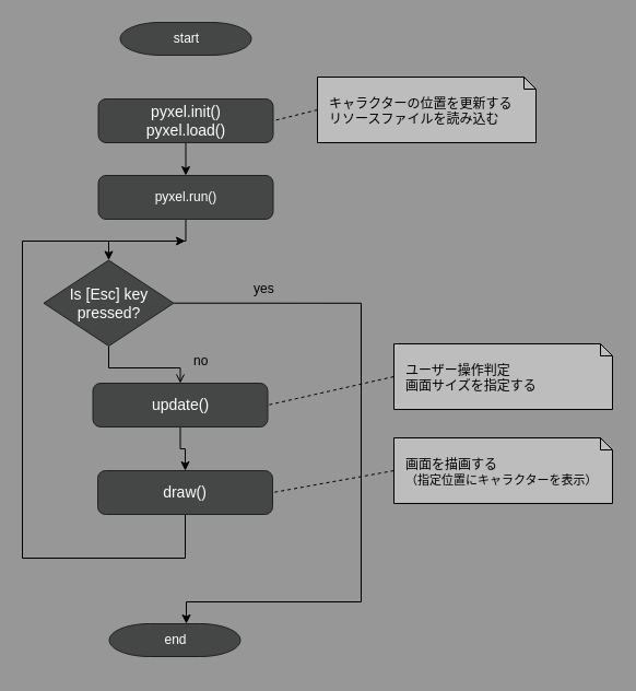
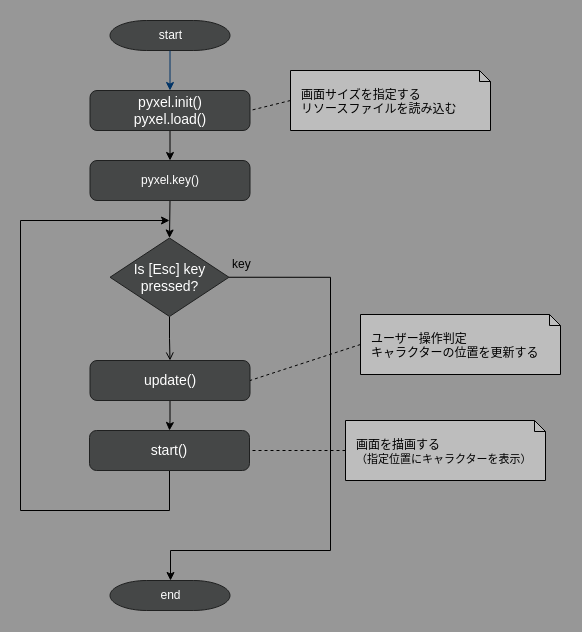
  <mxCell id="0" />
  <mxCell id="1" parent="0" />
  <mxCell id="2" value="start" style="shape=mxgraph.flowchart.terminator;strokeWidth=1;gradientColor=none;gradientDirection=north;fontStyle=0;html=1;fillColor=#454747;fontColor=#FFFFFF;strokeColor=#1F2020;" parent="1" vertex="1"><mxGeometry x="109.5" y="20" width="120" height="30" as="geometry" /></mxCell>
+ <mxCell id="3" style="fontStyle=1;strokeColor=#003366;strokeWidth=1;html=1;entryX=0.5;entryY=0;entryDx=0;entryDy=0;" parent="1" source="2" target="8" edge="1"><mxGeometry relative="1" as="geometry"><mxPoint x="150" y="90" as="targetPoint" /></mxGeometry></mxCell>
  <mxCell id="4" style="edgeStyle=orthogonalEdgeStyle;rounded=0;orthogonalLoop=1;jettySize=auto;html=1;exitX=1;exitY=0.5;exitDx=0;exitDy=0;exitPerimeter=0;" parent="1" source="15" target="9" edge="1"><mxGeometry relative="1" as="geometry"><mxPoint x="380" y="590" as="targetPoint" /><Array as="points"><mxPoint x="330" y="277" /><mxPoint x="330" y="550" /><mxPoint x="170" y="550" /></Array></mxGeometry></mxCell>
- <mxCell id="5" value="yes" style="text;fontStyle=0;html=1;strokeColor=none;gradientColor=none;fillColor=none;strokeWidth=2;" parent="1" vertex="1"><mxGeometry x="229.5" y="250" width="40" height="26" as="geometry" /></mxCell>
- <mxCell id="6" value="no" style="text;fontStyle=0;html=1;strokeColor=none;gradientColor=none;fillColor=none;strokeWidth=2;" parent="1" vertex="1"><mxGeometry x="175" y="316" width="40" height="26" as="geometry" /></mxCell>
+ <mxCell id="5" value="key" style="text;fontStyle=0;html=1;strokeColor=none;gradientColor=none;fillColor=none;strokeWidth=2;" parent="1" vertex="1"><mxGeometry x="229.5" y="250" width="40" height="26" as="geometry" /></mxCell>
  <mxCell id="7" style="edgeStyle=orthogonalEdgeStyle;rounded=0;orthogonalLoop=1;jettySize=auto;html=1;exitX=0.5;exitY=1;exitDx=0;exitDy=0;entryX=0.5;entryY=0;entryDx=0;entryDy=0;" parent="1" source="8" target="17" edge="1"><mxGeometry relative="1" as="geometry" /></mxCell>
  <mxCell id="8" value="&lt;div style=&quot;font-size: 14px;&quot;&gt;pyxel.init()&lt;/div&gt;&lt;div style=&quot;font-size: 14px;&quot;&gt;pyxel.load()&lt;/div&gt;" style="rounded=1;whiteSpace=wrap;html=1;absoluteArcSize=1;arcSize=14;strokeWidth=1;fontSize=14;fontColor=#FFFFFF;fillColor=#454747;strokeColor=#1F2020;" parent="1" vertex="1"><mxGeometry x="89.5" y="90" width="160" height="40" as="geometry" /></mxCell>
- <mxCell id="9" value="end" style="shape=mxgraph.flowchart.terminator;strokeWidth=1;gradientColor=none;gradientDirection=north;fontStyle=0;html=1;fillColor=#454747;strokeColor=#1F2020;fontColor=#FFFFFF;" parent="1" vertex="1"><mxGeometry x="99.5" y="570" width="120" height="30" as="geometry" /></mxCell>
+ <mxCell id="9" value="end" style="shape=mxgraph.flowchart.terminator;strokeWidth=1;gradientColor=none;gradientDirection=north;fontStyle=0;html=1;fillColor=#454747;strokeColor=#1F2020;fontColor=#FFFFFF;" parent="1" vertex="1"><mxGeometry x="109.5" y="580" width="120" height="30" as="geometry" /></mxCell>
  <mxCell id="10" style="edgeStyle=orthogonalEdgeStyle;rounded=0;orthogonalLoop=1;jettySize=auto;html=1;exitX=0.5;exitY=1;exitDx=0;exitDy=0;" parent="1" source="11" target="13" edge="1"><mxGeometry relative="1" as="geometry" /></mxCell>
- <mxCell id="11" value="update()" style="rounded=1;whiteSpace=wrap;html=1;absoluteArcSize=1;arcSize=14;strokeWidth=1;fontSize=14;fillColor=#454747;strokeColor=#1F2020;fontColor=#FFFFFF;" parent="1" vertex="1"><mxGeometry x="84.5" y="350" width="160" height="40" as="geometry" /></mxCell>
+ <mxCell id="11" value="update()" style="rounded=1;whiteSpace=wrap;html=1;absoluteArcSize=1;arcSize=14;strokeWidth=1;fontSize=14;fillColor=#454747;strokeColor=#1F2020;fontColor=#FFFFFF;" parent="1" vertex="1"><mxGeometry x="89.5" y="360" width="160" height="40" as="geometry" /></mxCell>
  <mxCell id="12" style="edgeStyle=orthogonalEdgeStyle;rounded=0;orthogonalLoop=1;jettySize=auto;html=1;exitX=0.5;exitY=1;exitDx=0;exitDy=0;" parent="1" source="13" edge="1"><mxGeometry relative="1" as="geometry"><mxPoint x="169" y="220" as="targetPoint" /><Array as="points"><mxPoint x="169" y="510" /><mxPoint x="20" y="510" /><mxPoint x="20" y="220" /></Array></mxGeometry></mxCell>
- <mxCell id="13" value="draw()" style="rounded=1;whiteSpace=wrap;html=1;absoluteArcSize=1;arcSize=14;strokeWidth=1;fontSize=14;fillColor=#454747;strokeColor=#1F2020;fontColor=#FFFFFF;" parent="1" vertex="1"><mxGeometry x="89" y="430" width="160" height="40" as="geometry" /></mxCell>
+ <mxCell id="13" value="start()" style="rounded=1;whiteSpace=wrap;html=1;absoluteArcSize=1;arcSize=14;strokeWidth=1;fontSize=14;fillColor=#454747;strokeColor=#1F2020;fontColor=#FFFFFF;" parent="1" vertex="1"><mxGeometry x="89" y="430" width="160" height="40" as="geometry" /></mxCell>
  <mxCell id="14" style="edgeStyle=orthogonalEdgeStyle;rounded=0;orthogonalLoop=1;jettySize=auto;html=1;exitX=0.5;exitY=1;exitDx=0;exitDy=0;exitPerimeter=0;entryX=0.5;entryY=0;entryDx=0;entryDy=0;endArrow=open;" parent="1" source="15" target="11" edge="1"><mxGeometry relative="1" as="geometry" /></mxCell>
- <mxCell id="15" value="&lt;div&gt;Is [Esc] key&lt;/div&gt;&lt;div&gt;pressed?&lt;/div&gt;" style="shape=mxgraph.flowchart.decision;strokeWidth=1;gradientColor=none;gradientDirection=north;fontStyle=0;html=1;fontSize=14;fillColor=#454747;strokeColor=#1F2020;fontColor=#FFFFFF;rounded=1;arcSize=14;" parent="1" vertex="1"><mxGeometry x="39.5" y="237.5" width="119" height="78.5" as="geometry" /></mxCell>
+ <mxCell id="15" value="&lt;div&gt;Is [Esc] key&lt;/div&gt;&lt;div&gt;pressed?&lt;/div&gt;" style="shape=mxgraph.flowchart.decision;strokeWidth=1;gradientColor=none;gradientDirection=north;fontStyle=0;html=1;fontSize=14;fillColor=#454747;strokeColor=#1F2020;fontColor=#FFFFFF;rounded=1;arcSize=14;" parent="1" vertex="1"><mxGeometry x="109.5" y="237.5" width="119" height="78.5" as="geometry" /></mxCell>
  <mxCell id="16" style="edgeStyle=orthogonalEdgeStyle;rounded=0;orthogonalLoop=1;jettySize=auto;html=1;exitX=0.5;exitY=1;exitDx=0;exitDy=0;entryX=0.5;entryY=0;entryDx=0;entryDy=0;entryPerimeter=0;" parent="1" source="17" target="15" edge="1"><mxGeometry relative="1" as="geometry" /></mxCell>
- <mxCell id="17" value="&lt;div style=&quot;font-size: 12px;&quot;&gt;pyxel.run()&lt;/div&gt;" style="rounded=1;whiteSpace=wrap;html=1;absoluteArcSize=1;arcSize=14;strokeWidth=1;fontSize=14;fillColor=#454747;strokeColor=#1F2020;fontColor=#FFFFFF;" parent="1" vertex="1"><mxGeometry x="89.5" y="160" width="160" height="40" as="geometry" /></mxCell>
+ <mxCell id="17" value="&lt;div style=&quot;font-size: 12px;&quot;&gt;pyxel.key()&lt;/div&gt;" style="rounded=1;whiteSpace=wrap;html=1;absoluteArcSize=1;arcSize=14;strokeWidth=1;fontSize=14;fillColor=#454747;strokeColor=#1F2020;fontColor=#FFFFFF;" parent="1" vertex="1"><mxGeometry x="89.5" y="160" width="160" height="40" as="geometry" /></mxCell>
  <mxCell id="18" style="edgeStyle=none;rounded=0;orthogonalLoop=1;jettySize=auto;html=1;exitX=0;exitY=0.5;exitDx=0;exitDy=0;exitPerimeter=0;entryX=1;entryY=0.5;entryDx=0;entryDy=0;endArrow=none;endFill=0;dashed=1;" parent="1" source="19" target="8" edge="1"><mxGeometry relative="1" as="geometry" /></mxCell>
- <mxCell id="19" value="&lt;div&gt;キャラクターの位置を更新する&lt;/div&gt;&lt;div&gt;リソースファイルを読み込む&lt;br&gt;&lt;/div&gt;" style="shape=note2;boundedLbl=1;whiteSpace=wrap;html=1;size=11;verticalAlign=top;align=left;spacingLeft=9;fillColor=#BDBDBD;" parent="1" vertex="1"><mxGeometry x="290" y="70" width="200" height="60" as="geometry" /></mxCell>
+ <mxCell id="19" value="&lt;div&gt;画面サイズを指定する&lt;/div&gt;&lt;div&gt;リソースファイルを読み込む&lt;br&gt;&lt;/div&gt;" style="shape=note2;boundedLbl=1;whiteSpace=wrap;html=1;size=11;verticalAlign=top;align=left;spacingLeft=9;fillColor=#BDBDBD;" parent="1" vertex="1"><mxGeometry x="290" y="70" width="200" height="60" as="geometry" /></mxCell>
  <mxCell id="20" style="edgeStyle=none;rounded=0;orthogonalLoop=1;jettySize=auto;html=1;exitX=0;exitY=0.5;exitDx=0;exitDy=0;exitPerimeter=0;entryX=1;entryY=0.5;entryDx=0;entryDy=0;endArrow=none;endFill=0;dashed=1;" parent="1" source="21" target="11" edge="1"><mxGeometry relative="1" as="geometry" /></mxCell>
- <mxCell id="21" value="&lt;div&gt;ユーザー操作判定&lt;/div&gt;&lt;div&gt;画面サイズを指定する&lt;br&gt;&lt;/div&gt;" style="shape=note2;boundedLbl=1;whiteSpace=wrap;html=1;size=11;verticalAlign=top;align=left;spacingLeft=9;fillColor=#BDBDBD;" parent="1" vertex="1"><mxGeometry x="360" y="314" width="200" height="60" as="geometry" /></mxCell>
+ <mxCell id="21" value="&lt;div&gt;ユーザー操作判定&lt;/div&gt;&lt;div&gt;キャラクターの位置を更新する&lt;br&gt;&lt;/div&gt;" style="shape=note2;boundedLbl=1;whiteSpace=wrap;html=1;size=11;verticalAlign=top;align=left;spacingLeft=9;fillColor=#BDBDBD;" parent="1" vertex="1"><mxGeometry x="360" y="314" width="200" height="60" as="geometry" /></mxCell>
  <mxCell id="22" style="edgeStyle=none;rounded=0;orthogonalLoop=1;jettySize=auto;html=1;exitX=0;exitY=0.5;exitDx=0;exitDy=0;exitPerimeter=0;entryX=1;entryY=0.5;entryDx=0;entryDy=0;endArrow=none;endFill=0;dashed=1;" parent="1" source="23" target="13" edge="1"><mxGeometry relative="1" as="geometry" /></mxCell>
- <mxCell id="23" value="&lt;div&gt;画面を描画する&lt;br&gt;&lt;/div&gt;&lt;div&gt;&lt;font style=&quot;font-size: 11px;&quot;&gt;（指定位置にキャラクターを表示）&lt;/font&gt;&lt;br&gt;&lt;/div&gt;" style="shape=note2;boundedLbl=1;whiteSpace=wrap;html=1;size=11;verticalAlign=top;align=left;spacingLeft=9;fillColor=#BDBDBD;" parent="1" vertex="1"><mxGeometry x="360" y="400" width="200" height="60" as="geometry" /></mxCell>
+ <mxCell id="23" value="&lt;div&gt;画面を描画する&lt;br&gt;&lt;/div&gt;&lt;div&gt;&lt;font style=&quot;font-size: 11px;&quot;&gt;（指定位置にキャラクターを表示）&lt;/font&gt;&lt;br&gt;&lt;/div&gt;" style="shape=note2;boundedLbl=1;whiteSpace=wrap;html=1;size=11;verticalAlign=top;align=left;spacingLeft=9;fillColor=#BDBDBD;" parent="1" vertex="1"><mxGeometry x="345" y="420" width="200" height="60" as="geometry" /></mxCell>
